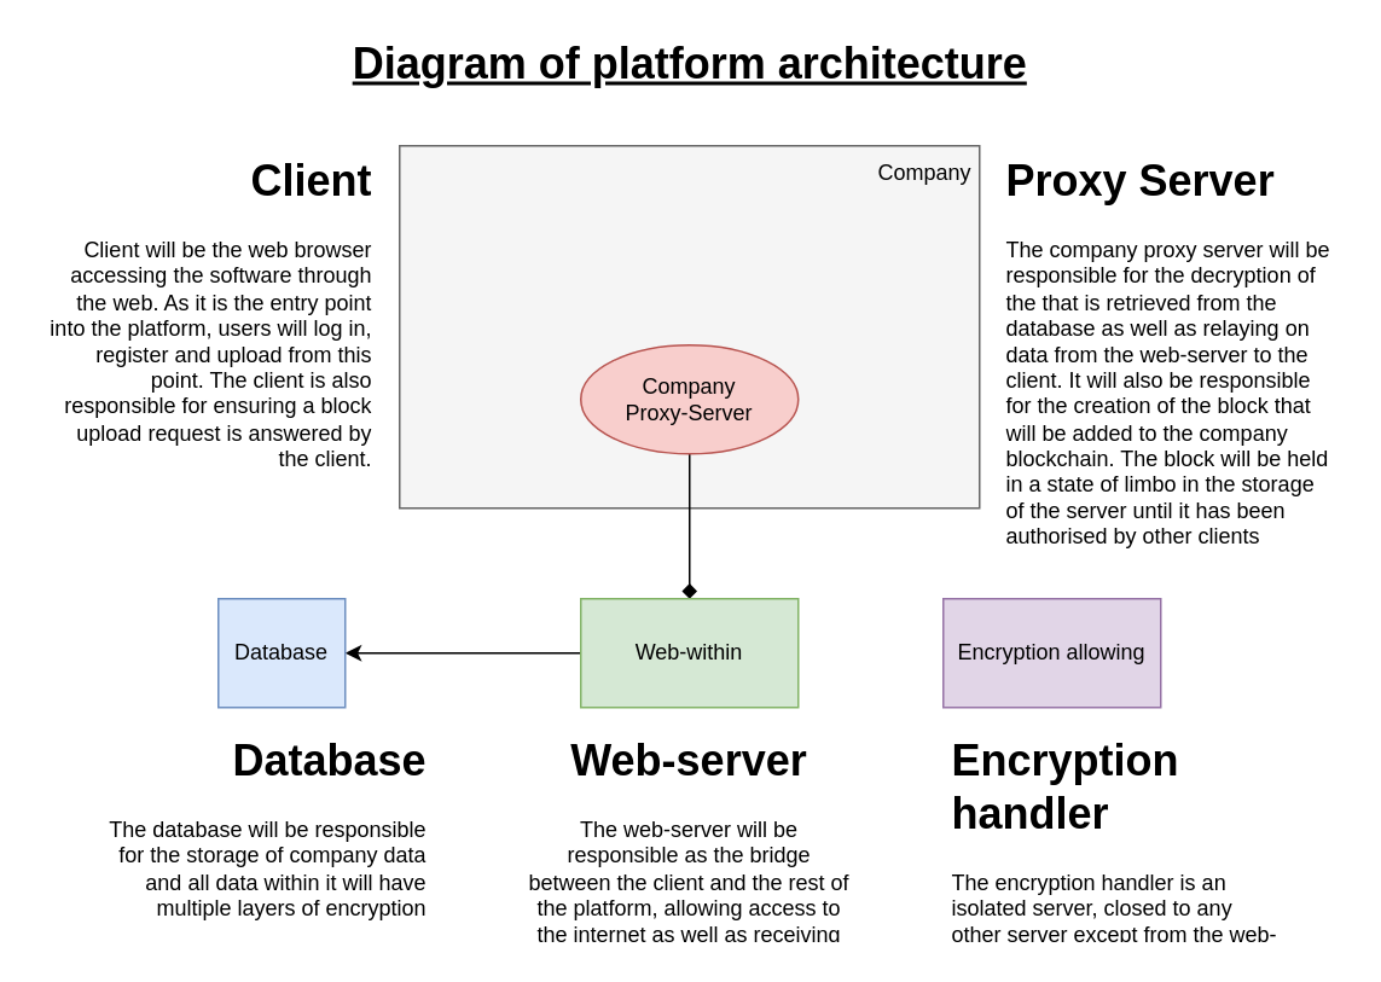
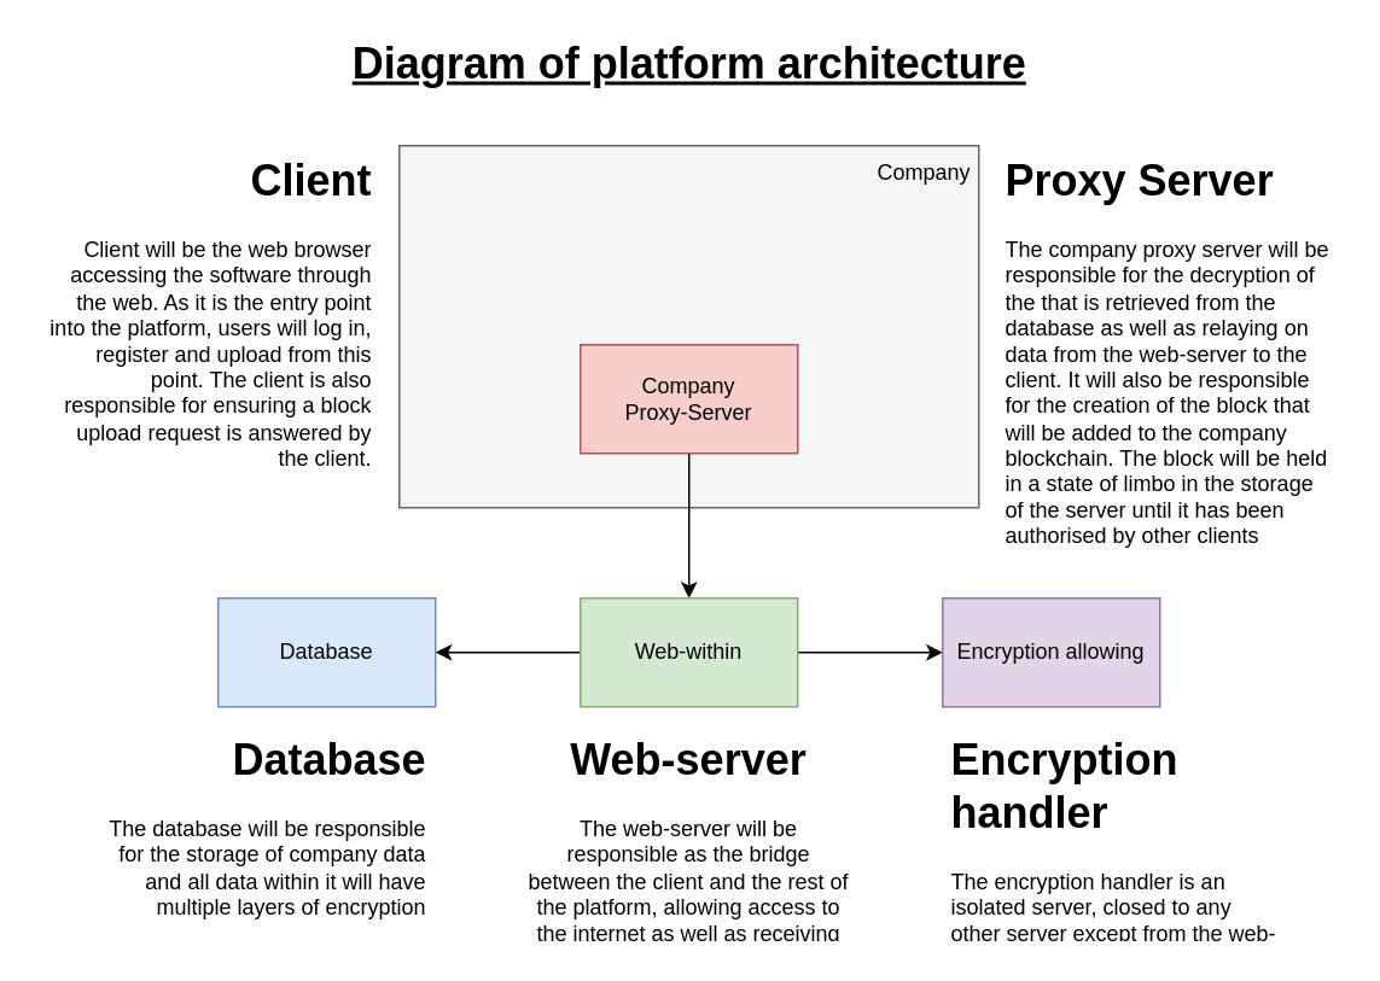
  <mxCell id="0" />
  <mxCell id="1" parent="0" />
  <mxCell id="2" value="" style="rounded=0;whiteSpace=wrap;html=1;fillColor=#f5f5f5;fontColor=#333333;strokeColor=#666666;" vertex="1" parent="1"><mxGeometry x="220" y="80" width="320" height="200" as="geometry" /></mxCell>
- <mxCell id="3" value="" style="edgeStyle=orthogonalEdgeStyle;rounded=0;orthogonalLoop=1;jettySize=auto;html=1;endArrow=diamond;" parent="1" source="4" target="7" edge="1"><mxGeometry relative="1" as="geometry" /></mxCell>
- <mxCell id="4" value="Company &lt;br&gt;Proxy-Server" style="ellipse;whiteSpace=wrap;html=1;fillColor=#f8cecc;strokeColor=#b85450;" parent="1" vertex="1"><mxGeometry x="320" y="190" width="120" height="60" as="geometry" /></mxCell>
+ <mxCell id="3" value="" style="edgeStyle=orthogonalEdgeStyle;rounded=0;orthogonalLoop=1;jettySize=auto;html=1;" parent="1" source="4" target="7" edge="1"><mxGeometry relative="1" as="geometry" /></mxCell>
+ <mxCell id="4" value="Company &lt;br&gt;Proxy-Server" style="rounded=0;whiteSpace=wrap;html=1;fillColor=#f8cecc;strokeColor=#b85450;" parent="1" vertex="1"><mxGeometry x="320" y="190" width="120" height="60" as="geometry" /></mxCell>
  <mxCell id="5" value="" style="edgeStyle=orthogonalEdgeStyle;rounded=0;orthogonalLoop=1;jettySize=auto;html=1;" parent="1" source="7" target="8" edge="1"><mxGeometry relative="1" as="geometry" /></mxCell>
+ <mxCell id="6" value="" style="edgeStyle=orthogonalEdgeStyle;rounded=0;orthogonalLoop=1;jettySize=auto;html=1;" parent="1" source="7" target="10" edge="1"><mxGeometry relative="1" as="geometry" /></mxCell>
  <mxCell id="7" value="Web-within" style="rounded=0;whiteSpace=wrap;html=1;fillColor=#d5e8d4;strokeColor=#82b366;" parent="1" vertex="1"><mxGeometry x="320" y="330" width="120" height="60" as="geometry" /></mxCell>
- <mxCell id="8" value="Database" style="rounded=0;whiteSpace=wrap;html=1;fillColor=#dae8fc;strokeColor=#6c8ebf;" parent="1" vertex="1"><mxGeometry x="120" y="330" width="70" height="60" as="geometry" /></mxCell>
+ <mxCell id="8" value="Database" style="rounded=0;whiteSpace=wrap;html=1;fillColor=#dae8fc;strokeColor=#6c8ebf;" parent="1" vertex="1"><mxGeometry x="120" y="330" width="120" height="60" as="geometry" /></mxCell>
  <mxCell id="9" value="Company" style="text;html=1;strokeColor=none;fillColor=none;align=center;verticalAlign=middle;whiteSpace=wrap;rounded=0;" parent="1" vertex="1"><mxGeometry x="480" y="80" width="60" height="30" as="geometry" /></mxCell>
  <mxCell id="10" value="Encryption allowing" style="rounded=0;whiteSpace=wrap;html=1;fillColor=#e1d5e7;strokeColor=#9673a6;" parent="1" vertex="1"><mxGeometry x="520" y="330" width="120" height="60" as="geometry" /></mxCell>
  <mxCell id="11" value="&lt;h1&gt;Client&lt;/h1&gt;&lt;div&gt;Client will be the web browser accessing the software through the web. As it is the entry point into the platform, users will log in, register and upload from this point. The client is also responsible for ensuring a block upload request is answered by the client.&lt;/div&gt;" style="text;html=1;strokeColor=none;fillColor=none;spacing=5;spacingTop=-20;whiteSpace=wrap;overflow=hidden;rounded=0;align=right;" vertex="1" parent="1"><mxGeometry x="20" y="80" width="190" height="190" as="geometry" /></mxCell>
  <mxCell id="12" value="&lt;h1&gt;Proxy Server&lt;/h1&gt;&lt;div&gt;The company proxy server will be responsible for the decryption of the that is retrieved from the database as well as relaying on data from the web-server to the client. It will also be responsible for the creation of the block that will be added to the company blockchain. The block will be held in a state of limbo in the storage of the server until it has been authorised by other clients&lt;/div&gt;" style="text;html=1;strokeColor=none;fillColor=none;spacing=5;spacingTop=-20;whiteSpace=wrap;overflow=hidden;rounded=0;" vertex="1" parent="1"><mxGeometry x="550" y="80" width="190" height="230" as="geometry" /></mxCell>
  <mxCell id="13" value="&lt;h1&gt;Database&lt;/h1&gt;&lt;div&gt;The database will be responsible for the storage of company data and all data within it will have multiple layers of encryption&lt;/div&gt;" style="text;html=1;strokeColor=none;fillColor=none;spacing=5;spacingTop=-20;whiteSpace=wrap;overflow=hidden;rounded=0;imageAlign=center;align=right;" vertex="1" parent="1"><mxGeometry x="50" y="400" width="190" height="120" as="geometry" /></mxCell>
  <mxCell id="14" value="&lt;h1&gt;Web-server&lt;/h1&gt;&lt;div&gt;The web-server will be responsible as the bridge between the client and the rest of the platform, allowing access to the internet as well as receiving data from the database.&lt;/div&gt;" style="text;html=1;strokeColor=none;fillColor=none;spacing=5;spacingTop=-20;whiteSpace=wrap;overflow=hidden;rounded=0;imageAlign=center;align=center;" vertex="1" parent="1"><mxGeometry x="285" y="400" width="190" height="120" as="geometry" /></mxCell>
  <mxCell id="15" value="&lt;h1&gt;Encryption handler&lt;/h1&gt;&lt;div&gt;The encryption handler is an isolated server, closed to any other server except from the web-server. It is responsible for further encrypting company data as well as creating&amp;nbsp;&amp;nbsp;&lt;/div&gt;" style="text;html=1;strokeColor=none;fillColor=none;spacing=5;spacingTop=-20;whiteSpace=wrap;overflow=hidden;rounded=0;imageAlign=center;align=left;" vertex="1" parent="1"><mxGeometry x="520" y="400" width="190" height="120" as="geometry" /></mxCell>
  <mxCell id="16" value="Diagram of platform architecture" style="text;html=1;strokeColor=none;fillColor=none;align=center;verticalAlign=middle;whiteSpace=wrap;rounded=0;fontSize=24;fontStyle=5" vertex="1" parent="1"><mxGeometry x="152.5" y="20" width="455" height="30" as="geometry" /></mxCell>
